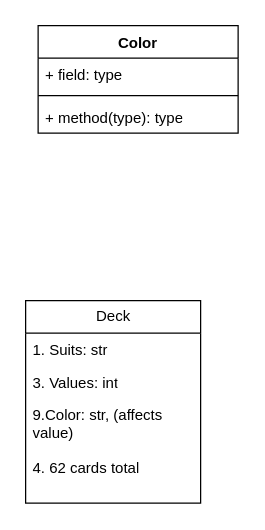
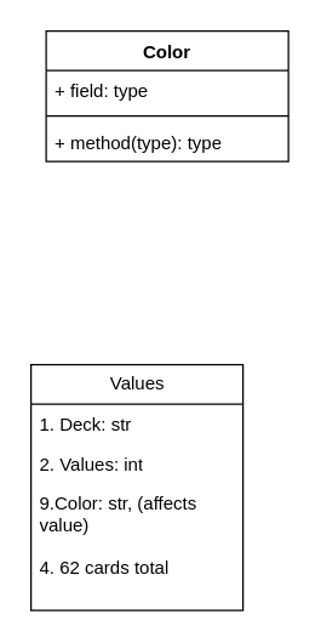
  <mxCell id="0" />
  <mxCell id="1" parent="0" />
- <mxCell id="2" value="Deck" style="swimlane;fontStyle=0;childLayout=stackLayout;horizontal=1;startSize=26;fillColor=none;horizontalStack=0;resizeParent=1;resizeParentMax=0;resizeLast=0;collapsible=1;marginBottom=0;html=1;" vertex="1" parent="1"><mxGeometry x="20" y="240" width="140" height="162" as="geometry" /></mxCell>
- <mxCell id="3" value="1. Suits: str" style="text;strokeColor=none;fillColor=none;align=left;verticalAlign=top;spacingLeft=4;spacingRight=4;overflow=hidden;rotatable=0;points=[[0,0.5],[1,0.5]];portConstraint=eastwest;whiteSpace=wrap;html=1;" vertex="1" parent="2"><mxGeometry y="26" width="140" height="26" as="geometry" /></mxCell>
- <mxCell id="4" value="3. Values: int" style="text;strokeColor=none;fillColor=none;align=left;verticalAlign=top;spacingLeft=4;spacingRight=4;overflow=hidden;rotatable=0;points=[[0,0.5],[1,0.5]];portConstraint=eastwest;whiteSpace=wrap;html=1;" vertex="1" parent="2"><mxGeometry y="52" width="140" height="26" as="geometry" /></mxCell>
+ <mxCell id="2" value="Values" style="swimlane;fontStyle=0;childLayout=stackLayout;horizontal=1;startSize=26;fillColor=none;horizontalStack=0;resizeParent=1;resizeParentMax=0;resizeLast=0;collapsible=1;marginBottom=0;html=1;" vertex="1" parent="1"><mxGeometry x="20" y="240" width="140" height="162" as="geometry" /></mxCell>
+ <mxCell id="3" value="1. Deck: str" style="text;strokeColor=none;fillColor=none;align=left;verticalAlign=top;spacingLeft=4;spacingRight=4;overflow=hidden;rotatable=0;points=[[0,0.5],[1,0.5]];portConstraint=eastwest;whiteSpace=wrap;html=1;" vertex="1" parent="2"><mxGeometry y="26" width="140" height="26" as="geometry" /></mxCell>
+ <mxCell id="4" value="2. Values: int" style="text;strokeColor=none;fillColor=none;align=left;verticalAlign=top;spacingLeft=4;spacingRight=4;overflow=hidden;rotatable=0;points=[[0,0.5],[1,0.5]];portConstraint=eastwest;whiteSpace=wrap;html=1;" vertex="1" parent="2"><mxGeometry y="52" width="140" height="26" as="geometry" /></mxCell>
  <mxCell id="5" value="9.Color: str, (affects value)" style="text;strokeColor=none;fillColor=none;align=left;verticalAlign=top;spacingLeft=4;spacingRight=4;overflow=hidden;rotatable=0;points=[[0,0.5],[1,0.5]];portConstraint=eastwest;whiteSpace=wrap;html=1;" vertex="1" parent="2"><mxGeometry y="78" width="140" height="42" as="geometry" /></mxCell>
  <mxCell id="6" value="4. 62 cards total" style="text;strokeColor=none;fillColor=none;align=left;verticalAlign=top;spacingLeft=4;spacingRight=4;overflow=hidden;rotatable=0;points=[[0,0.5],[1,0.5]];portConstraint=eastwest;whiteSpace=wrap;html=1;" vertex="1" parent="2"><mxGeometry y="120" width="140" height="42" as="geometry" /></mxCell>
  <mxCell id="7" value="Color" style="swimlane;fontStyle=1;align=center;verticalAlign=top;childLayout=stackLayout;horizontal=1;startSize=26;horizontalStack=0;resizeParent=1;resizeParentMax=0;resizeLast=0;collapsible=1;marginBottom=0;whiteSpace=wrap;html=1;" vertex="1" parent="1"><mxGeometry x="30" y="20" width="160" height="86" as="geometry" /></mxCell>
  <mxCell id="8" value="+ field: type" style="text;strokeColor=none;fillColor=none;align=left;verticalAlign=top;spacingLeft=4;spacingRight=4;overflow=hidden;rotatable=0;points=[[0,0.5],[1,0.5]];portConstraint=eastwest;whiteSpace=wrap;html=1;" vertex="1" parent="7"><mxGeometry y="26" width="160" height="26" as="geometry" /></mxCell>
  <mxCell id="9" value="" style="line;strokeWidth=1;fillColor=none;align=left;verticalAlign=middle;spacingTop=-1;spacingLeft=3;spacingRight=3;rotatable=0;labelPosition=right;points=[];portConstraint=eastwest;strokeColor=inherit;" vertex="1" parent="7"><mxGeometry y="52" width="160" height="8" as="geometry" /></mxCell>
  <mxCell id="10" value="+ method(type): type" style="text;strokeColor=none;fillColor=none;align=left;verticalAlign=top;spacingLeft=4;spacingRight=4;overflow=hidden;rotatable=0;points=[[0,0.5],[1,0.5]];portConstraint=eastwest;whiteSpace=wrap;html=1;" vertex="1" parent="7"><mxGeometry y="60" width="160" height="26" as="geometry" /></mxCell>
